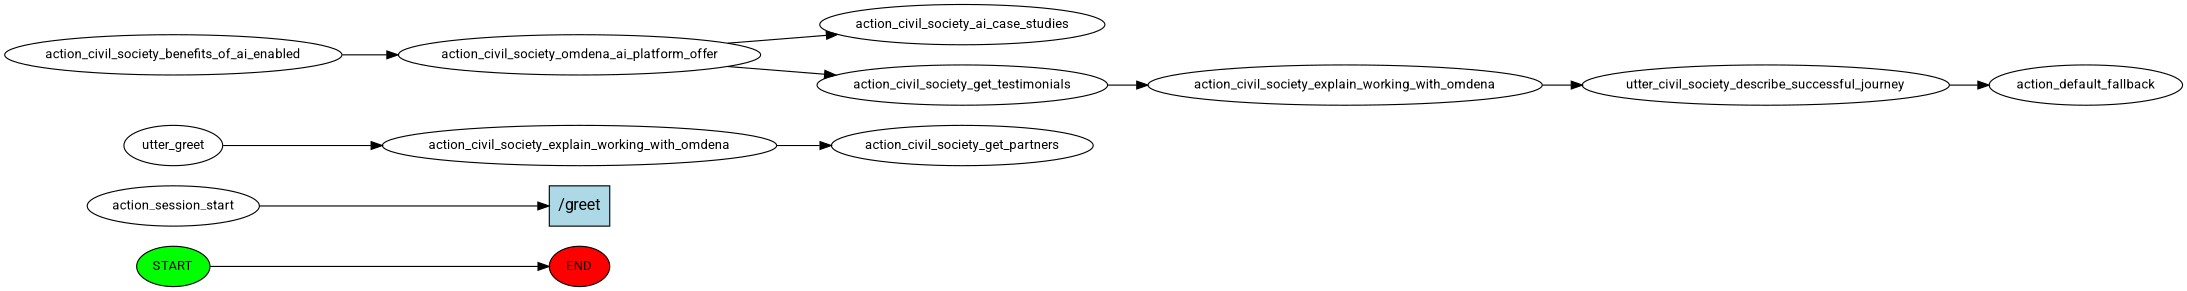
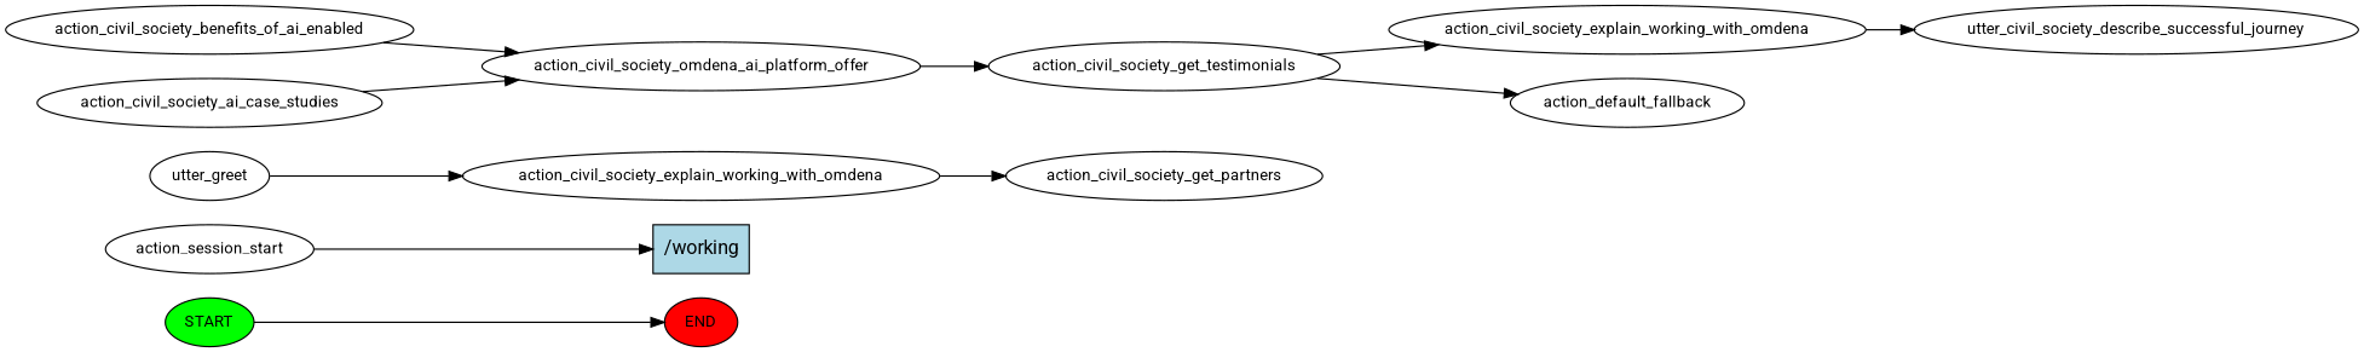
  digraph {
    fontname=Roboto
    rankdir=LR
    node [fontname=Roboto fontsize=12]
    edge [fontname=Roboto]
    n1 [fillcolor=green label=START style=filled]
    n2 [fillcolor=red label=END style=filled]
    n3 [label=action_session_start]
-   n4 [fillcolor=lightblue label="/greet" shape=rect style=filled fontsize=""]
+   n4 [fillcolor=lightblue label="/working" shape=rect style=filled fontsize=""]
    n5 [label=utter_greet]
    n6 [label=action_civil_society_explain_working_with_omdena]
    n7 [label=action_civil_society_get_partners]
    n8 [label=action_civil_society_benefits_of_ai_enabled]
    n9 [label=action_civil_society_omdena_ai_platform_offer]
    n10 [label=action_civil_society_ai_case_studies]
    n11 [label=action_civil_society_get_testimonials]
    n12 [label=action_civil_society_explain_working_with_omdena]
    n13 [label=utter_civil_society_describe_successful_journey]
    n14 [label=action_default_fallback]
    n1 -> n2
    n3 -> n4
    n5 -> n6
    n6 -> n7
    n8 -> n9
-   n9 -> n10
+   n10 -> n9
    n9 -> n11
    n11 -> n12
    n12 -> n13
-   n13 -> n14
+   n11 -> n14
  }
